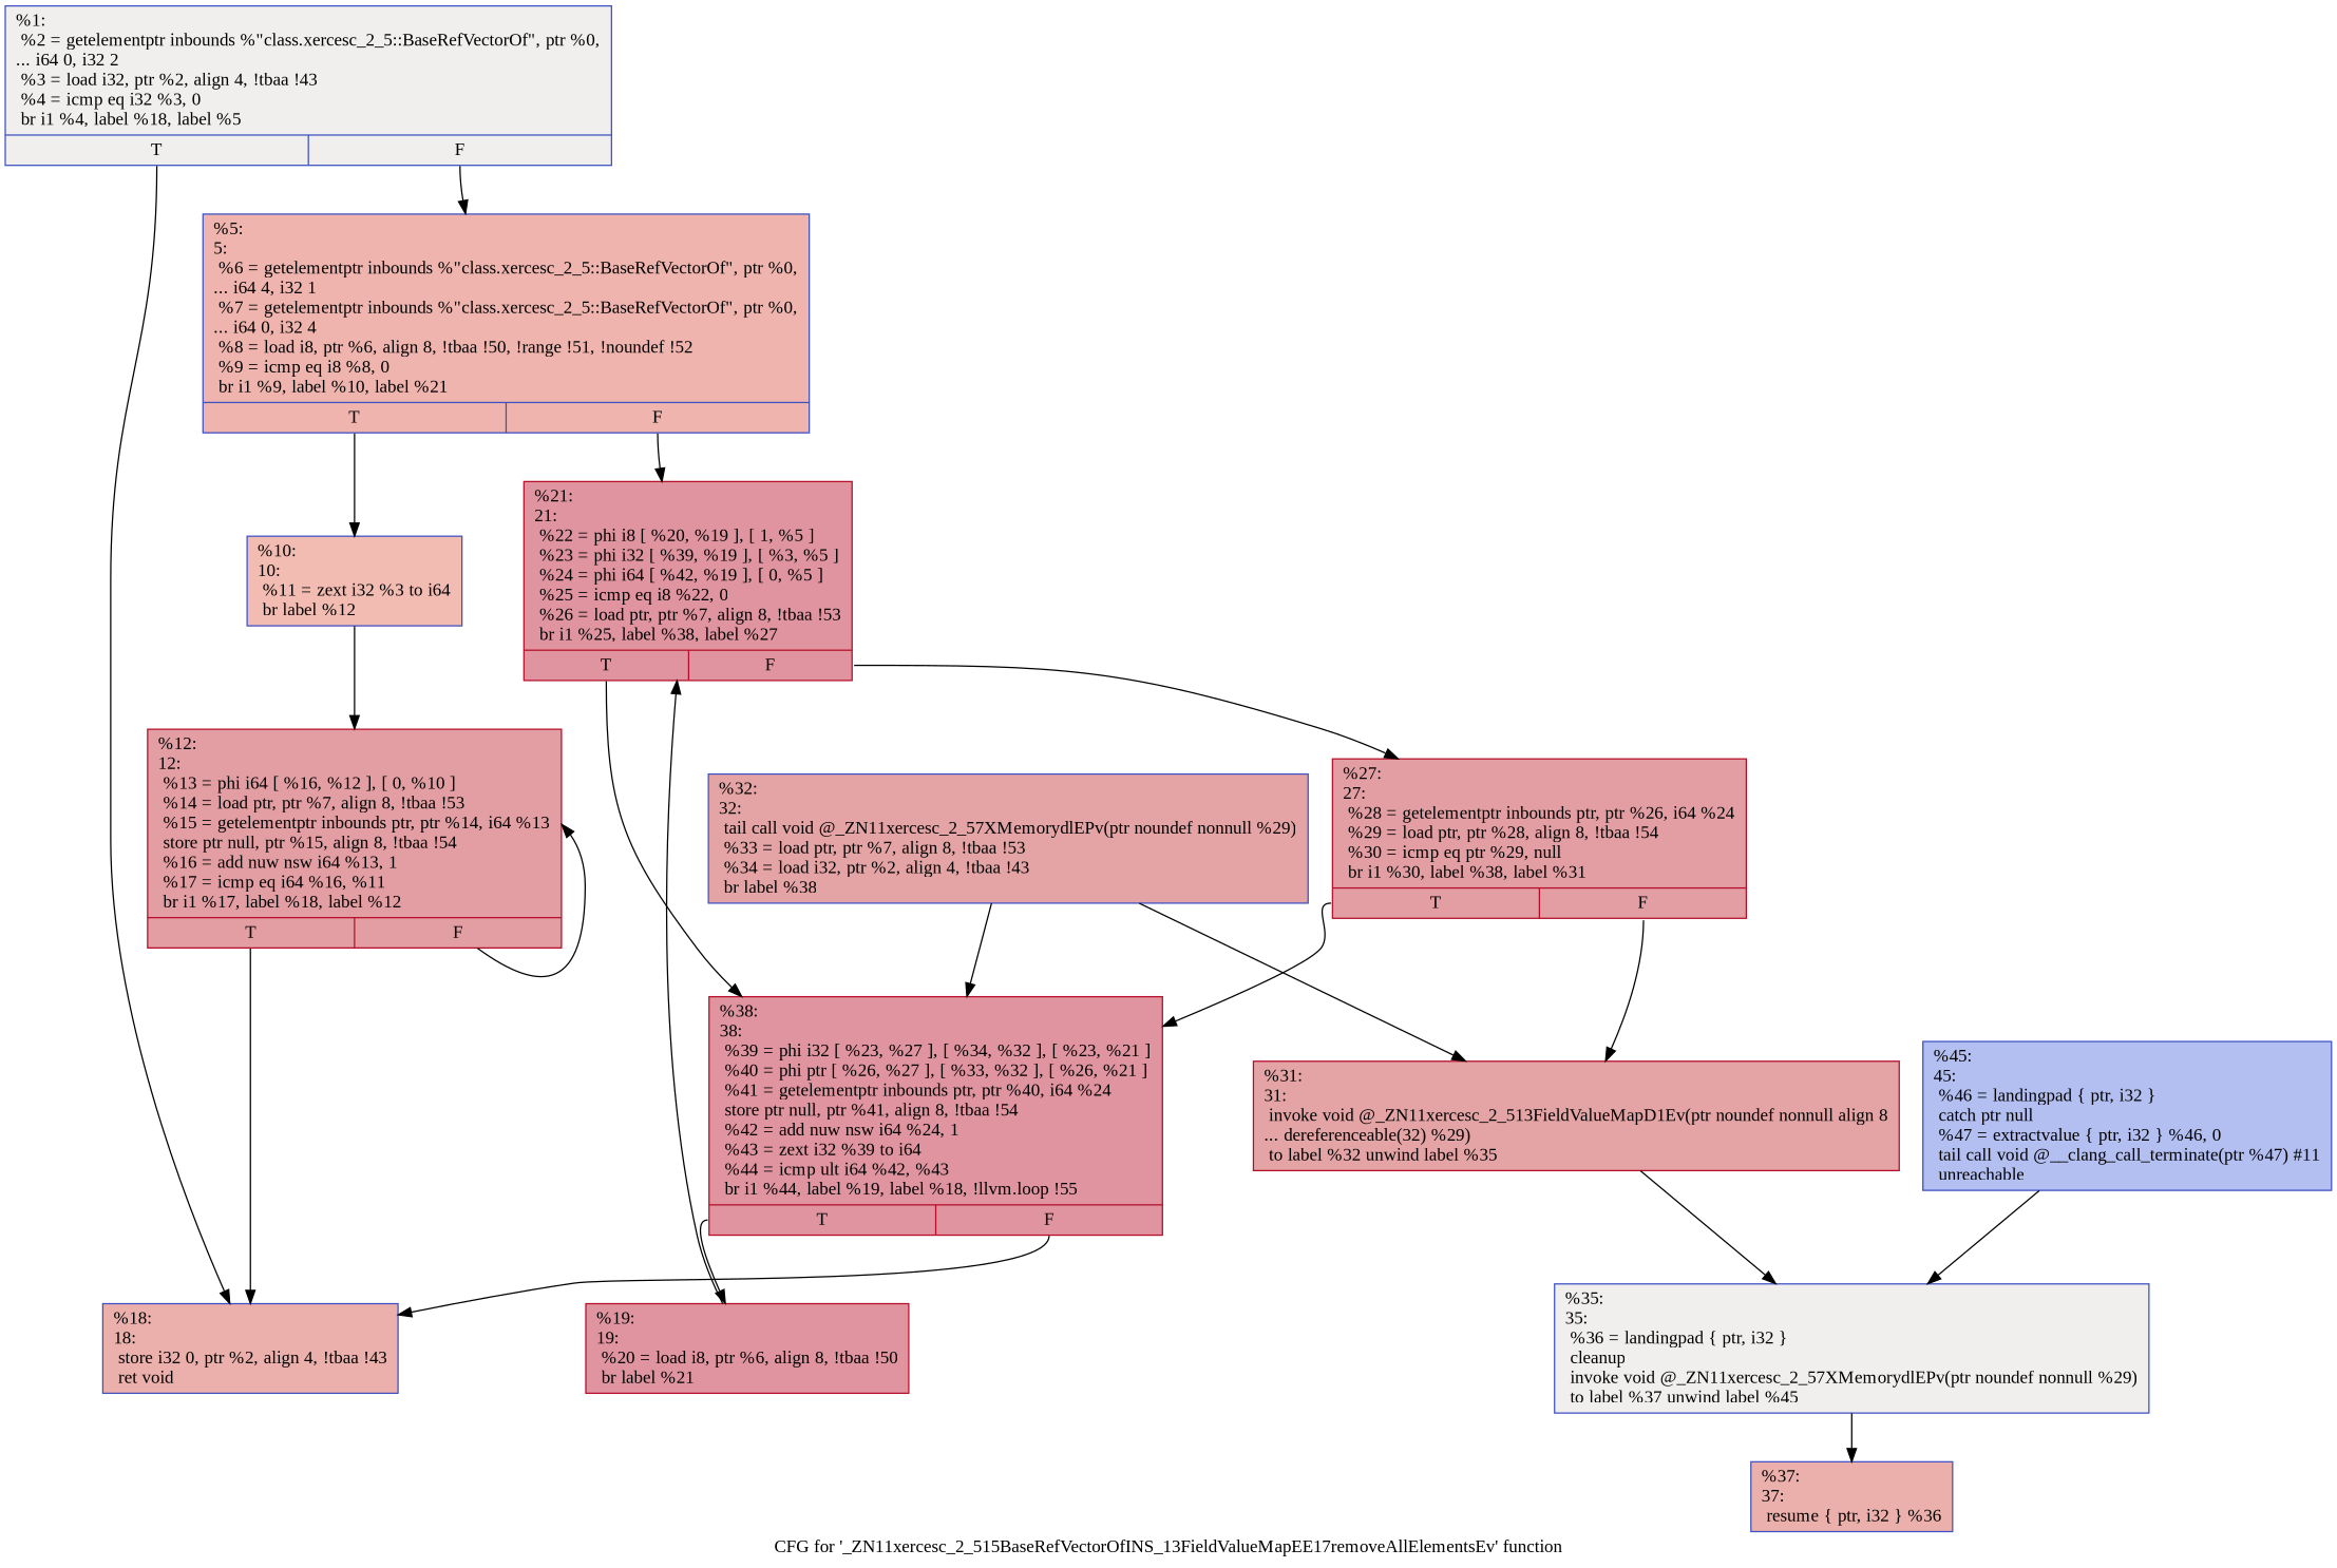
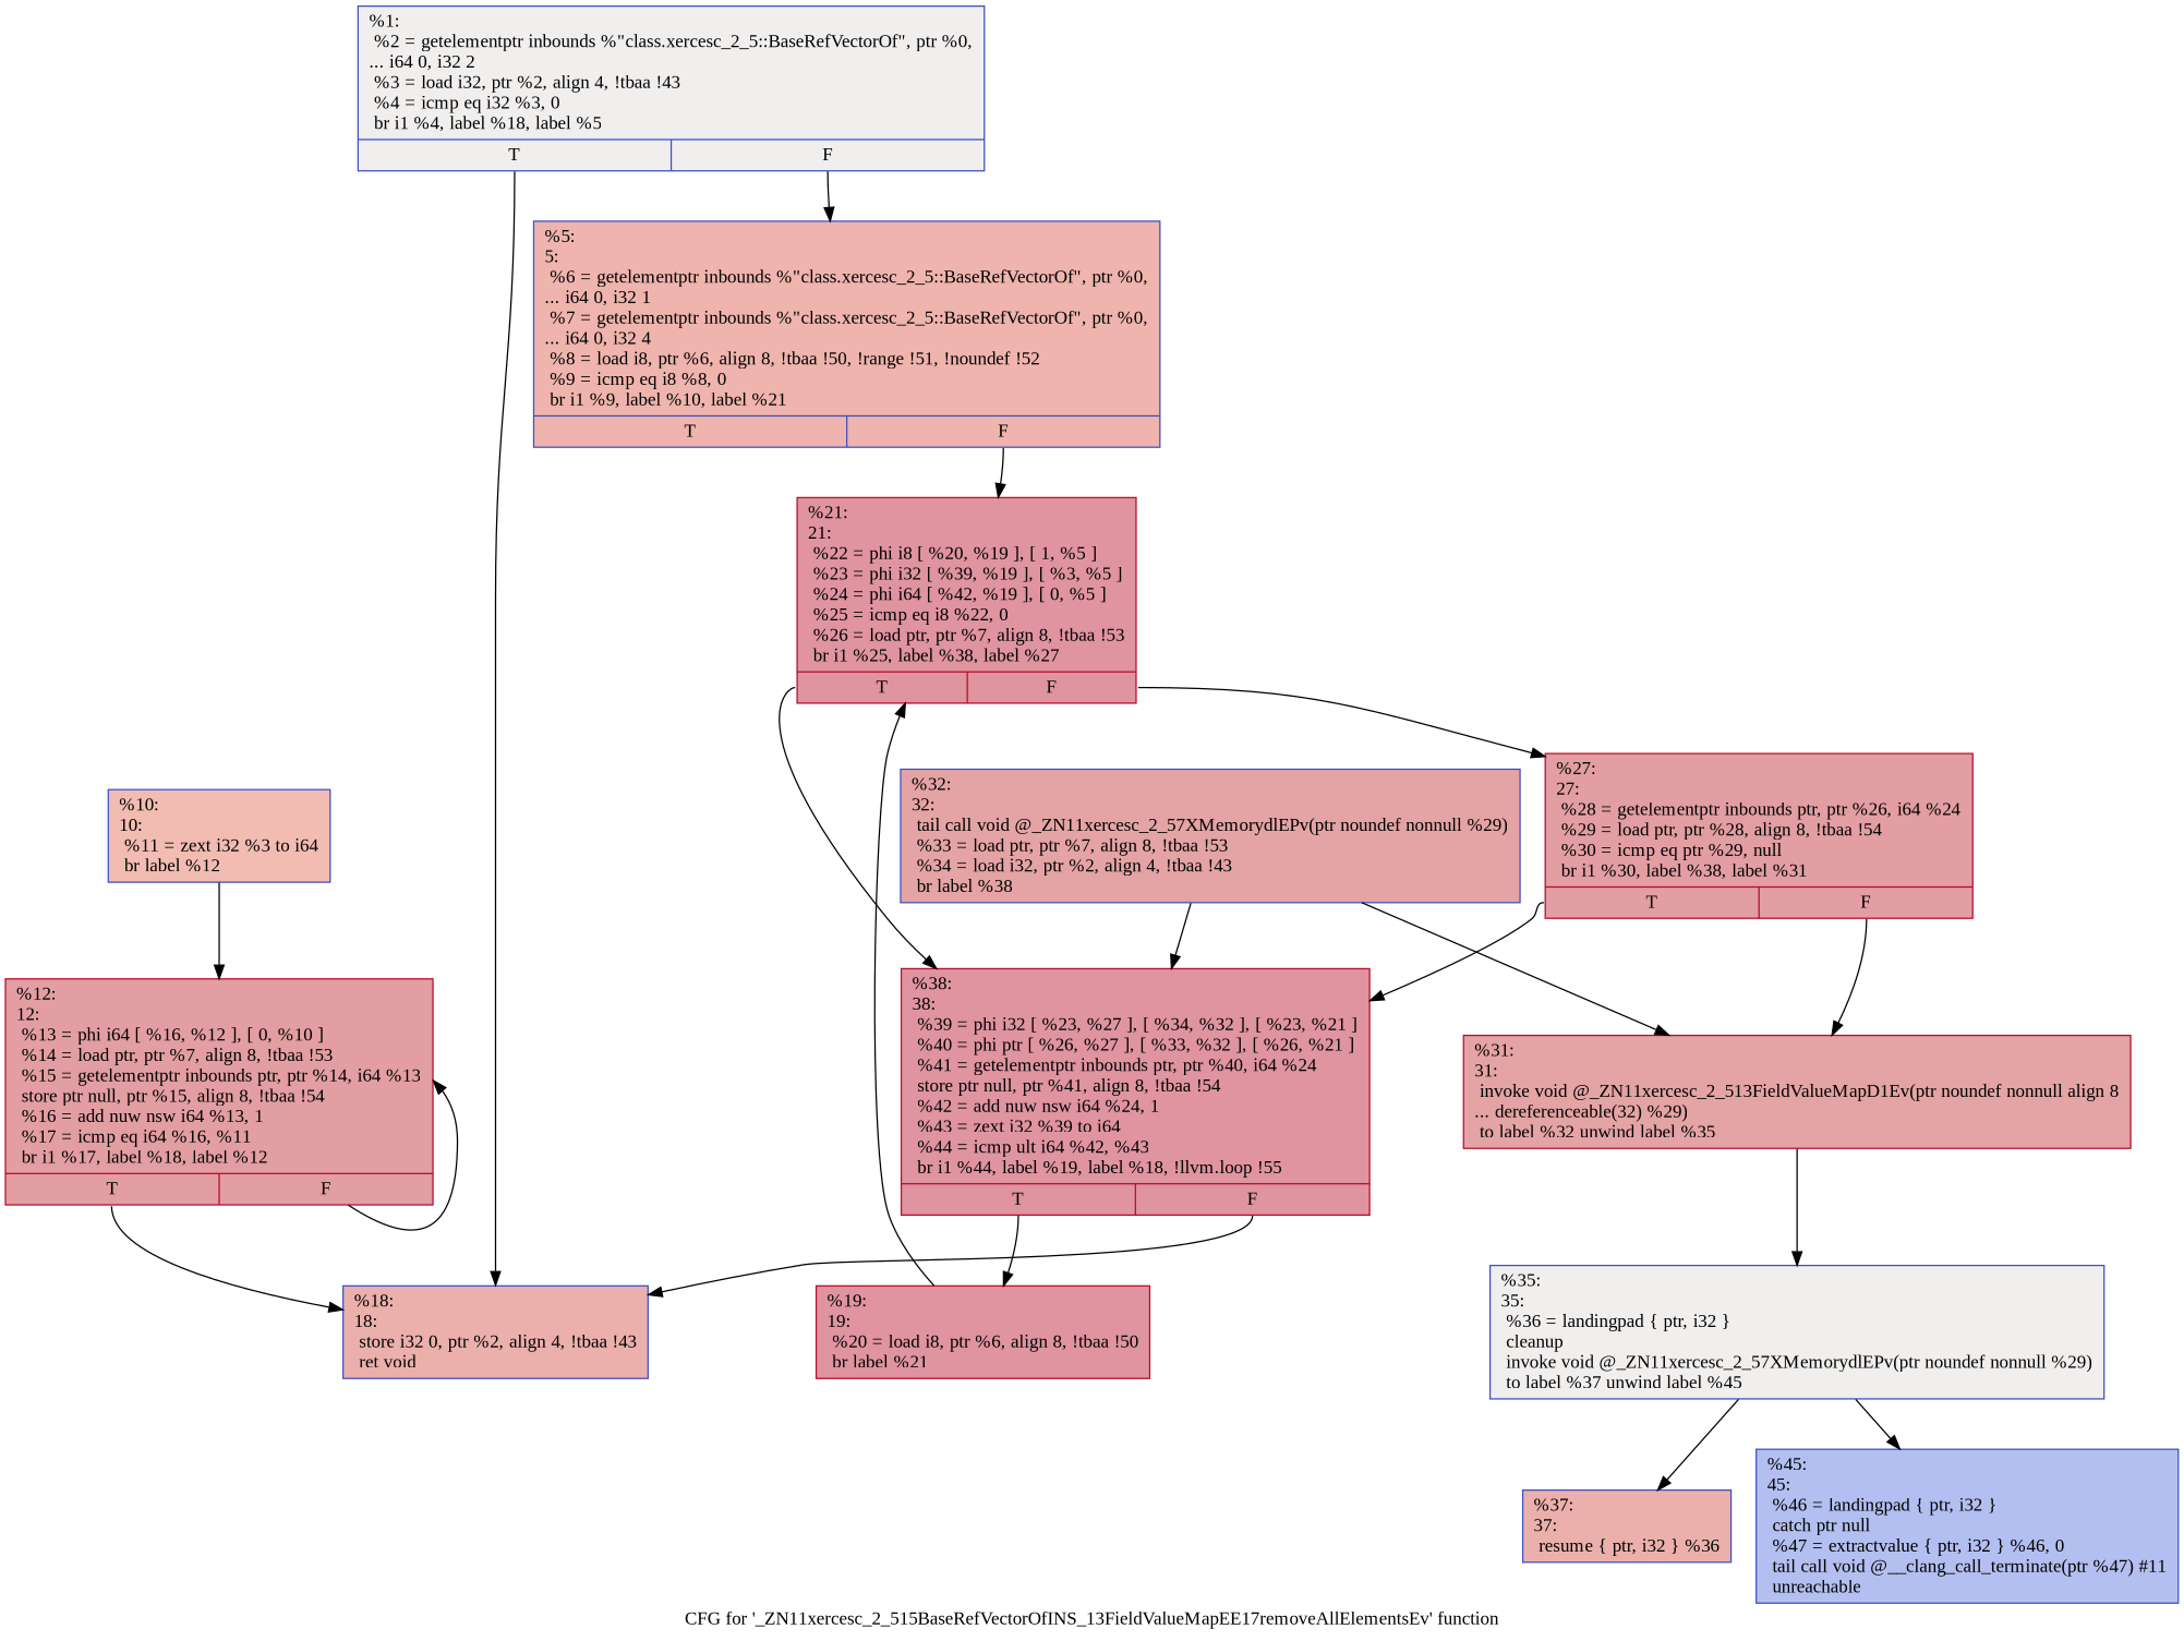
  digraph {
    fontname="Liberation Serif"
    label="CFG for '_ZN11xercesc_2_515BaseRefVectorOfINS_13FieldValueMapEE17removeAllElementsEv' function"
    node [color="#3d50c3ff" fillcolor="#b70d2870" fontname="Liberation Serif" shape=record style=filled]
    edge [fontname="Liberation Serif"]
    n1 [fillcolor="#e0dbd870" label="{%1:\l  %2 = getelementptr inbounds %\"class.xercesc_2_5::BaseRefVectorOf\", ptr %0,\l... i64 0, i32 2\l  %3 = load i32, ptr %2, align 4, !tbaa !43\l  %4 = icmp eq i32 %3, 0\l  br i1 %4, label %18, label %5\l|{<s0>T|<s1>F}}"]
    n2 [fillcolor="#d24b4070" label="{%18:\l18:                                               \l  store i32 0, ptr %2, align 4, !tbaa !43\l  ret void\l}"]
-   n3 [fillcolor="#d8564670" label="{%5:\l5:                                                \l  %6 = getelementptr inbounds %\"class.xercesc_2_5::BaseRefVectorOf\", ptr %0,\l... i64 4, i32 1\l  %7 = getelementptr inbounds %\"class.xercesc_2_5::BaseRefVectorOf\", ptr %0,\l... i64 0, i32 4\l  %8 = load i8, ptr %6, align 8, !tbaa !50, !range !51, !noundef !52\l  %9 = icmp eq i8 %8, 0\l  br i1 %9, label %10, label %21\l|{<s0>T|<s1>F}}"]
+   n3 [fillcolor="#d8564670" label="{%5:\l5:                                                \l  %6 = getelementptr inbounds %\"class.xercesc_2_5::BaseRefVectorOf\", ptr %0,\l... i64 0, i32 1\l  %7 = getelementptr inbounds %\"class.xercesc_2_5::BaseRefVectorOf\", ptr %0,\l... i64 0, i32 4\l  %8 = load i8, ptr %6, align 8, !tbaa !50, !range !51, !noundef !52\l  %9 = icmp eq i8 %8, 0\l  br i1 %9, label %10, label %21\l|{<s0>T|<s1>F}}"]
    n4 [fillcolor="#e1675170" label="{%10:\l10:                                               \l  %11 = zext i32 %3 to i64\l  br label %12\l}"]
    n5 [color="#b70d28ff" label="{%21:\l21:                                               \l  %22 = phi i8 [ %20, %19 ], [ 1, %5 ]\l  %23 = phi i32 [ %39, %19 ], [ %3, %5 ]\l  %24 = phi i64 [ %42, %19 ], [ 0, %5 ]\l  %25 = icmp eq i8 %22, 0\l  %26 = load ptr, ptr %7, align 8, !tbaa !53\l  br i1 %25, label %38, label %27\l|{<s0>T|<s1>F}}"]
    n6 [color="#b70d28ff" fillcolor="#be242e70" label="{%12:\l12:                                               \l  %13 = phi i64 [ %16, %12 ], [ 0, %10 ]\l  %14 = load ptr, ptr %7, align 8, !tbaa !53\l  %15 = getelementptr inbounds ptr, ptr %14, i64 %13\l  store ptr null, ptr %15, align 8, !tbaa !54\l  %16 = add nuw nsw i64 %13, 1\l  %17 = icmp eq i64 %16, %11\l  br i1 %17, label %18, label %12\l|{<s0>T|<s1>F}}"]
    n7 [color="#b70d28ff" label="{%38:\l38:                                               \l  %39 = phi i32 [ %23, %27 ], [ %34, %32 ], [ %23, %21 ]\l  %40 = phi ptr [ %26, %27 ], [ %33, %32 ], [ %26, %21 ]\l  %41 = getelementptr inbounds ptr, ptr %40, i64 %24\l  store ptr null, ptr %41, align 8, !tbaa !54\l  %42 = add nuw nsw i64 %24, 1\l  %43 = zext i32 %39 to i64\l  %44 = icmp ult i64 %42, %43\l  br i1 %44, label %19, label %18, !llvm.loop !55\l|{<s0>T|<s1>F}}"]
    n8 [color="#b70d28ff" fillcolor="#be242e70" label="{%27:\l27:                                               \l  %28 = getelementptr inbounds ptr, ptr %26, i64 %24\l  %29 = load ptr, ptr %28, align 8, !tbaa !54\l  %30 = icmp eq ptr %29, null\l  br i1 %30, label %38, label %31\l|{<s0>T|<s1>F}}"]
    n9 [color="#b70d28ff" label="{%19:\l19:                                               \l  %20 = load i8, ptr %6, align 8, !tbaa !50\l  br label %21\l}"]
    n10 [color="#b70d28ff" fillcolor="#c32e3170" label="{%31:\l31:                                               \l  invoke void @_ZN11xercesc_2_513FieldValueMapD1Ev(ptr noundef nonnull align 8\l... dereferenceable(32) %29)\l          to label %32 unwind label %35\l}"]
    n11 [fillcolor="#e0dbd870" label="{%35:\l35:                                               \l  %36 = landingpad \{ ptr, i32 \}\l          cleanup\l  invoke void @_ZN11xercesc_2_57XMemorydlEPv(ptr noundef nonnull %29)\l          to label %37 unwind label %45\l}"]
    n12 [fillcolor="#c32e3170" label="{%32:\l32:                                               \l  tail call void @_ZN11xercesc_2_57XMemorydlEPv(ptr noundef nonnull %29)\l  %33 = load ptr, ptr %7, align 8, !tbaa !53\l  %34 = load i32, ptr %2, align 4, !tbaa !43\l  br label %38\l}"]
    n13 [fillcolor="#d24b4070" label="{%37:\l37:                                               \l  resume \{ ptr, i32 \} %36\l}"]
    n14 [fillcolor="#536edd70" label="{%45:\l45:                                               \l  %46 = landingpad \{ ptr, i32 \}\l          catch ptr null\l  %47 = extractvalue \{ ptr, i32 \} %46, 0\l  tail call void @__clang_call_terminate(ptr %47) #11\l  unreachable\l}"]
    n1 -> n2 [tailport=s0]
    n1 -> n3 [tailport=s1]
-   n3 -> n4 [tailport=s0]
    n3 -> n5 [tailport=s1]
    n4 -> n6
    n5 -> n7 [tailport=s0]
    n5 -> n8 [tailport=s1]
    n6 -> n2 [tailport=s0]
    n6 -> n6 [tailport=s1]
    n7 -> n2 [tailport=s1]
    n7 -> n9 [tailport=s0]
    n8 -> n7 [tailport=s0]
    n8 -> n10 [tailport=s1]
    n9 -> n5
    n10 -> n11
    n11 -> n13
-   n14 -> n11
+   n11 -> n14
    n12 -> n7
    n12 -> n10
  }
